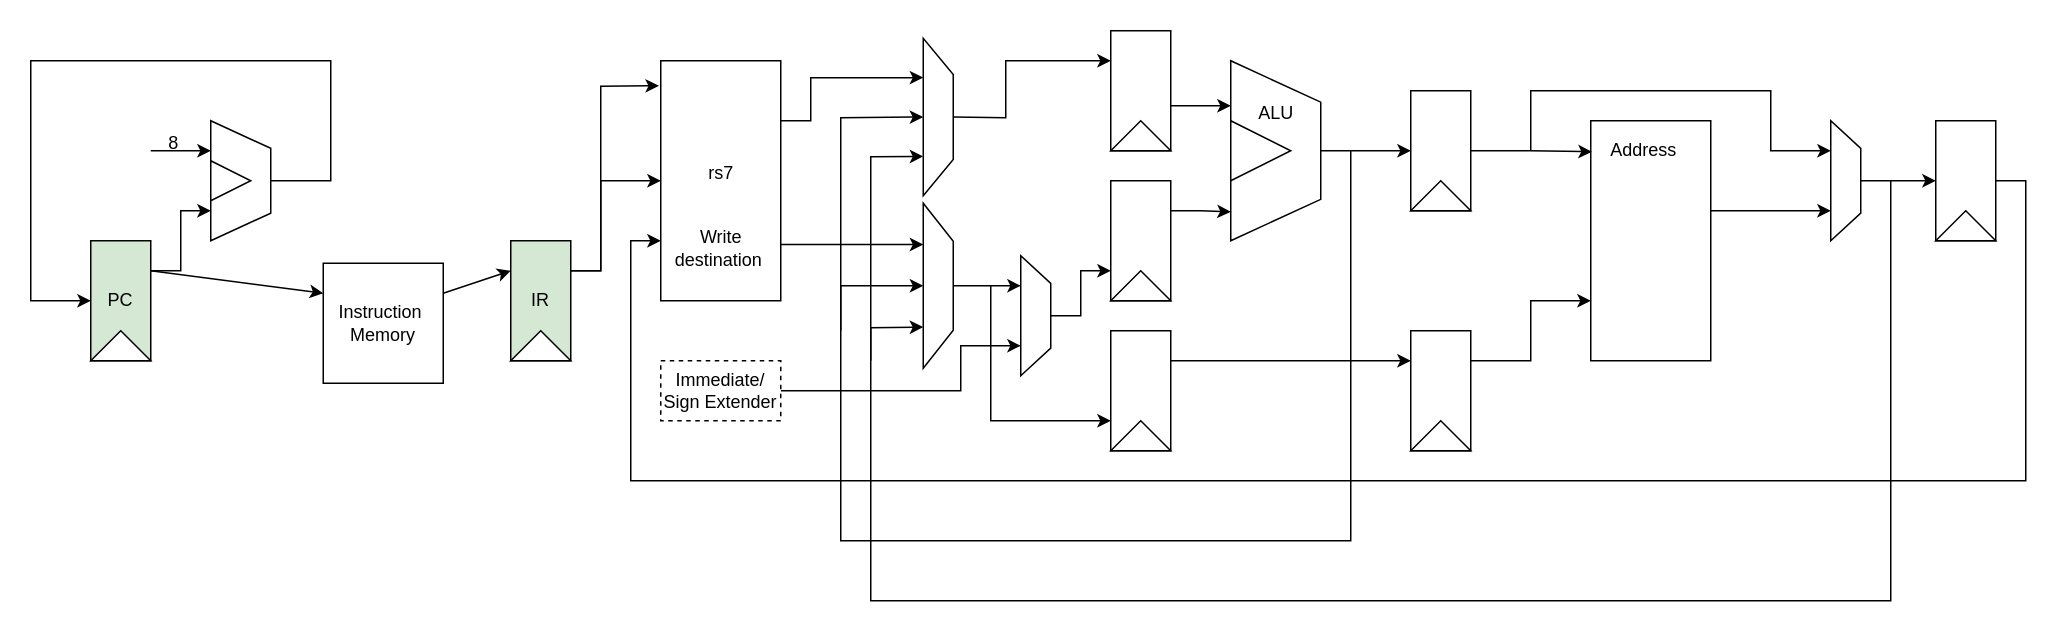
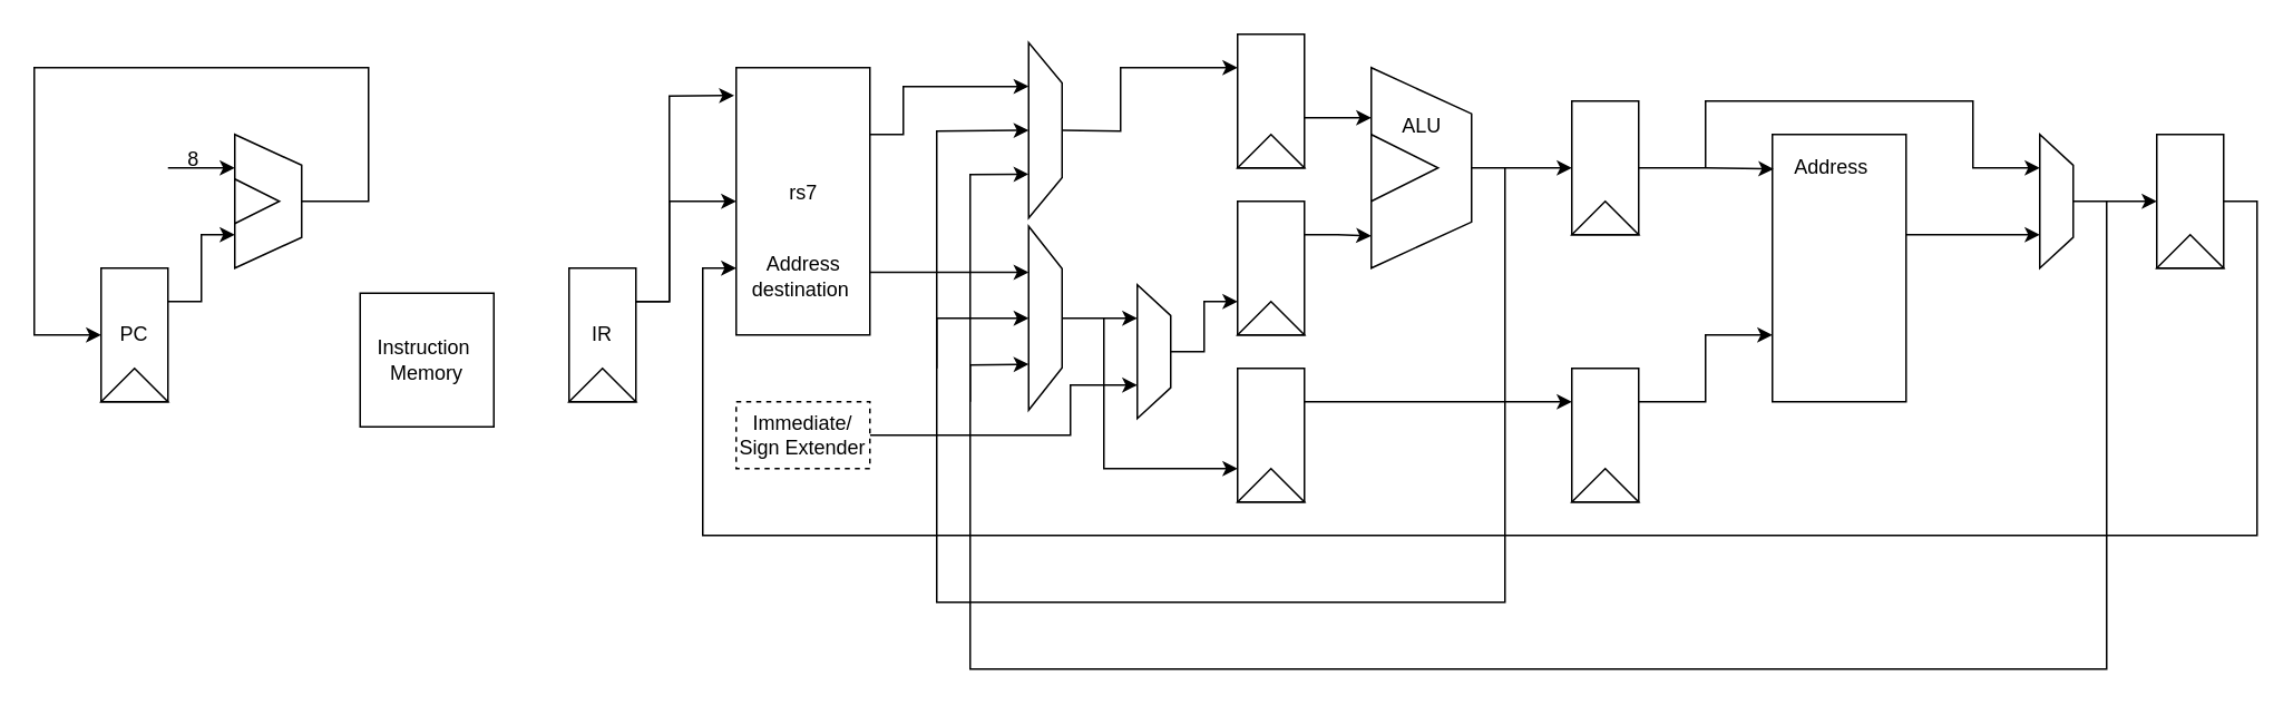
  <mxCell id="0" />
  <mxCell id="1" parent="0" />
  <mxCell id="2" value="" style="group" parent="1" vertex="1" connectable="0"><mxGeometry x="60" y="160" width="40" height="80" as="geometry" /></mxCell>
- <mxCell id="3" value="PC" style="rounded=0;whiteSpace=wrap;html=1;fillColor=#d5e8d4;" parent="2" vertex="1"><mxGeometry width="40" height="80" as="geometry" /></mxCell>
+ <mxCell id="3" value="PC" style="rounded=0;whiteSpace=wrap;html=1;" parent="2" vertex="1"><mxGeometry width="40" height="80" as="geometry" /></mxCell>
  <mxCell id="4" value="" style="triangle;whiteSpace=wrap;html=1;rotation=-180;direction=south;" parent="2" vertex="1"><mxGeometry y="60" width="40" height="20" as="geometry" /></mxCell>
  <mxCell id="5" value="" style="group" parent="1" vertex="1" connectable="0"><mxGeometry x="140" y="80" width="40" height="80" as="geometry" /></mxCell>
  <mxCell id="6" value="" style="verticalLabelPosition=middle;verticalAlign=middle;html=1;shape=trapezoid;perimeter=trapezoidPerimeter;whiteSpace=wrap;size=0.23;arcSize=10;flipV=1;labelPosition=center;align=center;rotation=-90;" parent="5" vertex="1"><mxGeometry x="-20" y="20" width="80" height="40" as="geometry" /></mxCell>
  <mxCell id="7" value="" style="triangle;whiteSpace=wrap;html=1;" parent="5" vertex="1"><mxGeometry y="26.667" width="26.667" height="26.667" as="geometry" /></mxCell>
- <mxCell id="8" value="" style="endArrow=classic;html=1;rounded=0;exitX=1;exitY=0.25;exitDx=0;exitDy=0;entryX=0;entryY=0.25;entryDx=0;entryDy=0;" parent="1" source="3" target="13" edge="1"><mxGeometry width="50" height="50" relative="1" as="geometry"><mxPoint x="170" y="350" as="sourcePoint" /><mxPoint x="180" y="180" as="targetPoint" /></mxGeometry></mxCell>
  <mxCell id="9" value="" style="endArrow=classic;html=1;rounded=0;entryX=0.25;entryY=0;entryDx=0;entryDy=0;" parent="1" target="6" edge="1"><mxGeometry width="50" height="50" relative="1" as="geometry"><mxPoint x="100" y="180" as="sourcePoint" /><mxPoint x="200" y="220" as="targetPoint" /><Array as="points"><mxPoint x="120" y="180" /><mxPoint x="120" y="140" /></Array></mxGeometry></mxCell>
  <mxCell id="10" value="" style="endArrow=classic;html=1;rounded=0;exitX=0.5;exitY=1;exitDx=0;exitDy=0;entryX=0;entryY=0.5;entryDx=0;entryDy=0;" parent="1" source="6" target="3" edge="1"><mxGeometry width="50" height="50" relative="1" as="geometry"><mxPoint x="210" y="120" as="sourcePoint" /><mxPoint x="20" y="200" as="targetPoint" /><Array as="points"><mxPoint x="220" y="120" /><mxPoint x="220" y="40" /><mxPoint x="20" y="40" /><mxPoint x="20" y="200" /></Array></mxGeometry></mxCell>
  <mxCell id="11" value="" style="endArrow=classic;html=1;rounded=0;entryX=0.75;entryY=0;entryDx=0;entryDy=0;" parent="1" target="6" edge="1"><mxGeometry width="50" height="50" relative="1" as="geometry"><mxPoint x="100" y="100" as="sourcePoint" /><mxPoint x="100" y="70" as="targetPoint" /></mxGeometry></mxCell>
  <mxCell id="12" value="8" style="text;html=1;align=center;verticalAlign=middle;resizable=0;points=[];autosize=1;strokeColor=none;fillColor=none;" parent="1" vertex="1"><mxGeometry x="100" y="80" width="30" height="30" as="geometry" /></mxCell>
  <mxCell id="13" value="Instruction&amp;nbsp;&lt;br&gt;Memory" style="rounded=0;whiteSpace=wrap;html=1;" parent="1" vertex="1"><mxGeometry x="215" y="175" width="80" height="80" as="geometry" /></mxCell>
  <mxCell id="14" value="" style="group" parent="1" vertex="1" connectable="0"><mxGeometry x="340" y="160" width="40" height="80" as="geometry" /></mxCell>
- <mxCell id="15" value="IR" style="rounded=0;whiteSpace=wrap;html=1;fillColor=#d5e8d4;" parent="14" vertex="1"><mxGeometry width="40" height="80" as="geometry" /></mxCell>
+ <mxCell id="15" value="IR" style="rounded=0;whiteSpace=wrap;html=1;" parent="14" vertex="1"><mxGeometry width="40" height="80" as="geometry" /></mxCell>
  <mxCell id="16" value="" style="triangle;whiteSpace=wrap;html=1;rotation=-180;direction=south;" parent="14" vertex="1"><mxGeometry y="60" width="40" height="20" as="geometry" /></mxCell>
- <mxCell id="17" value="" style="endArrow=classic;html=1;rounded=0;entryX=0;entryY=0.25;entryDx=0;entryDy=0;exitX=1;exitY=0.25;exitDx=0;exitDy=0;" parent="1" source="13" target="15" edge="1"><mxGeometry width="50" height="50" relative="1" as="geometry"><mxPoint x="330" y="360" as="sourcePoint" /><mxPoint x="380" y="310" as="targetPoint" /></mxGeometry></mxCell>
  <mxCell id="18" style="edgeStyle=orthogonalEdgeStyle;rounded=0;orthogonalLoop=1;jettySize=auto;html=1;exitX=1;exitY=0.25;exitDx=0;exitDy=0;entryX=0.75;entryY=0;entryDx=0;entryDy=0;" edge="1" parent="1" source="19" target="66"><mxGeometry relative="1" as="geometry"><mxPoint x="600" y="80" as="targetPoint" /><Array as="points"><mxPoint x="540" y="51" /></Array></mxGeometry></mxCell>
  <mxCell id="19" value="" style="rounded=0;whiteSpace=wrap;html=1;" parent="1" vertex="1"><mxGeometry x="440" y="40" width="80" height="160" as="geometry" /></mxCell>
  <mxCell id="20" value="" style="endArrow=classic;html=1;rounded=0;entryX=-0.015;entryY=0.104;entryDx=0;entryDy=0;exitX=1;exitY=0.25;exitDx=0;exitDy=0;entryPerimeter=0;" parent="1" source="15" target="19" edge="1"><mxGeometry width="50" height="50" relative="1" as="geometry"><mxPoint x="400" y="310" as="sourcePoint" /><mxPoint x="450" y="260" as="targetPoint" /><Array as="points"><mxPoint x="400" y="180" /><mxPoint x="400" y="57" /></Array></mxGeometry></mxCell>
  <mxCell id="21" value="" style="endArrow=classic;html=1;rounded=0;entryX=0;entryY=0.5;entryDx=0;entryDy=0;exitX=1;exitY=0.25;exitDx=0;exitDy=0;" parent="1" source="15" target="19" edge="1"><mxGeometry width="50" height="50" relative="1" as="geometry"><mxPoint x="420" y="310" as="sourcePoint" /><mxPoint x="470" y="260" as="targetPoint" /><Array as="points"><mxPoint x="400" y="180" /><mxPoint x="400" y="120" /></Array></mxGeometry></mxCell>
  <mxCell id="22" style="edgeStyle=orthogonalEdgeStyle;rounded=0;orthogonalLoop=1;jettySize=auto;html=1;entryX=0.25;entryY=0;entryDx=0;entryDy=0;" edge="1" parent="1" source="23" target="71"><mxGeometry relative="1" as="geometry"><Array as="points"><mxPoint x="640" y="260" /><mxPoint x="640" y="230" /></Array></mxGeometry></mxCell>
  <mxCell id="23" value="Immediate/&lt;br&gt;Sign Extender" style="rounded=0;whiteSpace=wrap;html=1;dashed=1;" parent="1" vertex="1"><mxGeometry x="440" y="240" width="80" height="40" as="geometry" /></mxCell>
  <mxCell id="24" value="rs7" style="text;html=1;align=center;verticalAlign=middle;resizable=0;points=[];autosize=1;strokeColor=none;fillColor=none;" parent="1" vertex="1"><mxGeometry x="460" y="100" width="40" height="30" as="geometry" /></mxCell>
  <mxCell id="25" style="edgeStyle=orthogonalEdgeStyle;rounded=0;orthogonalLoop=1;jettySize=auto;html=1;exitX=0.5;exitY=1;exitDx=0;exitDy=0;entryX=0.75;entryY=0;entryDx=0;entryDy=0;" edge="1" parent="1" source="26" target="71"><mxGeometry relative="1" as="geometry" /></mxCell>
  <mxCell id="26" value="" style="verticalLabelPosition=middle;verticalAlign=middle;html=1;shape=trapezoid;perimeter=trapezoidPerimeter;whiteSpace=wrap;size=0.23;arcSize=10;flipV=1;labelPosition=center;align=center;rotation=-90;" vertex="1" parent="1"><mxGeometry x="570" y="180" width="110" height="20" as="geometry" /></mxCell>
  <mxCell id="27" value="" style="group" vertex="1" connectable="0" parent="1"><mxGeometry x="740" y="20" width="40" height="80" as="geometry" /></mxCell>
  <mxCell id="28" value="" style="rounded=0;whiteSpace=wrap;html=1;" vertex="1" parent="27"><mxGeometry width="40" height="80" as="geometry" /></mxCell>
  <mxCell id="29" value="" style="triangle;whiteSpace=wrap;html=1;rotation=-180;direction=south;" vertex="1" parent="27"><mxGeometry y="60" width="40" height="20" as="geometry" /></mxCell>
  <mxCell id="30" value="" style="group" vertex="1" connectable="0" parent="1"><mxGeometry x="740" y="120" width="40" height="80" as="geometry" /></mxCell>
  <mxCell id="31" value="" style="rounded=0;whiteSpace=wrap;html=1;" vertex="1" parent="30"><mxGeometry width="40" height="80" as="geometry" /></mxCell>
  <mxCell id="32" value="" style="triangle;whiteSpace=wrap;html=1;rotation=-180;direction=south;" vertex="1" parent="30"><mxGeometry y="60" width="40" height="20" as="geometry" /></mxCell>
  <mxCell id="33" value="" style="group" vertex="1" connectable="0" parent="1"><mxGeometry x="820" y="40" width="60" height="120" as="geometry" /></mxCell>
  <mxCell id="34" value="" style="verticalLabelPosition=middle;verticalAlign=middle;html=1;shape=trapezoid;perimeter=trapezoidPerimeter;whiteSpace=wrap;size=0.23;arcSize=10;flipV=1;labelPosition=center;align=center;rotation=-90;" vertex="1" parent="33"><mxGeometry x="-30" y="30" width="120" height="60" as="geometry" /></mxCell>
  <mxCell id="35" value="" style="triangle;whiteSpace=wrap;html=1;" vertex="1" parent="33"><mxGeometry y="40" width="40" height="40" as="geometry" /></mxCell>
  <mxCell id="36" value="ALU" style="text;html=1;align=center;verticalAlign=middle;resizable=0;points=[];autosize=1;strokeColor=none;fillColor=none;" vertex="1" parent="33"><mxGeometry x="5" y="20" width="50" height="30" as="geometry" /></mxCell>
  <mxCell id="37" style="edgeStyle=orthogonalEdgeStyle;rounded=0;orthogonalLoop=1;jettySize=auto;html=1;entryX=0.75;entryY=0;entryDx=0;entryDy=0;" edge="1" parent="1" target="34"><mxGeometry relative="1" as="geometry"><mxPoint x="780" y="70" as="sourcePoint" /><Array as="points"><mxPoint x="790" y="70" /><mxPoint x="790" y="70" /></Array></mxGeometry></mxCell>
  <mxCell id="38" style="edgeStyle=orthogonalEdgeStyle;rounded=0;orthogonalLoop=1;jettySize=auto;html=1;exitX=1;exitY=0.25;exitDx=0;exitDy=0;entryX=0.161;entryY=1;entryDx=0;entryDy=0;entryPerimeter=0;" edge="1" parent="1" source="31" target="34"><mxGeometry relative="1" as="geometry" /></mxCell>
  <mxCell id="39" value="" style="group" vertex="1" connectable="0" parent="1"><mxGeometry x="940" y="60" width="40" height="80" as="geometry" /></mxCell>
  <mxCell id="40" value="" style="rounded=0;whiteSpace=wrap;html=1;" vertex="1" parent="39"><mxGeometry width="40" height="80" as="geometry" /></mxCell>
  <mxCell id="41" value="" style="triangle;whiteSpace=wrap;html=1;rotation=-180;direction=south;" vertex="1" parent="39"><mxGeometry y="60" width="40" height="20" as="geometry" /></mxCell>
  <mxCell id="42" style="edgeStyle=orthogonalEdgeStyle;rounded=0;orthogonalLoop=1;jettySize=auto;html=1;exitX=0.5;exitY=1;exitDx=0;exitDy=0;entryX=0;entryY=0.5;entryDx=0;entryDy=0;" edge="1" parent="1" source="34" target="40"><mxGeometry relative="1" as="geometry" /></mxCell>
  <mxCell id="43" style="edgeStyle=orthogonalEdgeStyle;rounded=0;orthogonalLoop=1;jettySize=auto;html=1;entryX=0.25;entryY=0;entryDx=0;entryDy=0;" edge="1" parent="1" source="44" target="55"><mxGeometry relative="1" as="geometry"><Array as="points"><mxPoint x="1160" y="140" /><mxPoint x="1160" y="140" /></Array></mxGeometry></mxCell>
  <mxCell id="44" value="" style="rounded=0;whiteSpace=wrap;html=1;" vertex="1" parent="1"><mxGeometry x="1060" y="80" width="80" height="160" as="geometry" /></mxCell>
  <mxCell id="45" value="" style="group" vertex="1" connectable="0" parent="1"><mxGeometry x="740" y="220" width="40" height="80" as="geometry" /></mxCell>
  <mxCell id="46" value="" style="rounded=0;whiteSpace=wrap;html=1;" vertex="1" parent="45"><mxGeometry width="40" height="80" as="geometry" /></mxCell>
  <mxCell id="47" value="" style="triangle;whiteSpace=wrap;html=1;rotation=-180;direction=south;" vertex="1" parent="45"><mxGeometry y="60" width="40" height="20" as="geometry" /></mxCell>
  <mxCell id="48" value="" style="group" vertex="1" connectable="0" parent="1"><mxGeometry x="940" y="220" width="40" height="80" as="geometry" /></mxCell>
  <mxCell id="49" value="" style="rounded=0;whiteSpace=wrap;html=1;" vertex="1" parent="48"><mxGeometry width="40" height="80" as="geometry" /></mxCell>
  <mxCell id="50" value="" style="triangle;whiteSpace=wrap;html=1;rotation=-180;direction=south;" vertex="1" parent="48"><mxGeometry y="60" width="40" height="20" as="geometry" /></mxCell>
  <mxCell id="51" style="edgeStyle=orthogonalEdgeStyle;rounded=0;orthogonalLoop=1;jettySize=auto;html=1;exitX=1;exitY=0.25;exitDx=0;exitDy=0;entryX=0;entryY=0.25;entryDx=0;entryDy=0;" edge="1" parent="1" source="46" target="49"><mxGeometry relative="1" as="geometry" /></mxCell>
  <mxCell id="52" style="edgeStyle=orthogonalEdgeStyle;rounded=0;orthogonalLoop=1;jettySize=auto;html=1;exitX=1;exitY=0.25;exitDx=0;exitDy=0;entryX=0;entryY=0.75;entryDx=0;entryDy=0;" edge="1" parent="1" source="49" target="44"><mxGeometry relative="1" as="geometry" /></mxCell>
  <mxCell id="53" value="Address" style="text;html=1;align=center;verticalAlign=middle;resizable=0;points=[];autosize=1;strokeColor=none;fillColor=none;" vertex="1" parent="1"><mxGeometry x="1060" y="85" width="70" height="30" as="geometry" /></mxCell>
  <mxCell id="54" style="edgeStyle=orthogonalEdgeStyle;rounded=0;orthogonalLoop=1;jettySize=auto;html=1;exitX=0.5;exitY=1;exitDx=0;exitDy=0;entryX=0;entryY=0.5;entryDx=0;entryDy=0;" edge="1" parent="1" source="55" target="59"><mxGeometry relative="1" as="geometry" /></mxCell>
  <mxCell id="55" value="" style="verticalLabelPosition=middle;verticalAlign=middle;html=1;shape=trapezoid;perimeter=trapezoidPerimeter;whiteSpace=wrap;size=0.23;arcSize=10;flipV=1;labelPosition=center;align=center;rotation=-90;" vertex="1" parent="1"><mxGeometry x="1190" y="110" width="80" height="20" as="geometry" /></mxCell>
  <mxCell id="56" style="edgeStyle=orthogonalEdgeStyle;rounded=0;orthogonalLoop=1;jettySize=auto;html=1;exitX=1;exitY=0.5;exitDx=0;exitDy=0;entryX=0.01;entryY=0.522;entryDx=0;entryDy=0;entryPerimeter=0;" edge="1" parent="1" source="40" target="53"><mxGeometry relative="1" as="geometry" /></mxCell>
  <mxCell id="57" value="" style="endArrow=classic;html=1;rounded=0;entryX=0.75;entryY=0;entryDx=0;entryDy=0;" edge="1" parent="1" target="55"><mxGeometry width="50" height="50" relative="1" as="geometry"><mxPoint x="1020" y="100" as="sourcePoint" /><mxPoint x="1220" y="60" as="targetPoint" /><Array as="points"><mxPoint x="1020" y="60" /><mxPoint x="1180" y="60" /><mxPoint x="1180" y="100" /></Array></mxGeometry></mxCell>
  <mxCell id="58" value="" style="group" vertex="1" connectable="0" parent="1"><mxGeometry x="1290" y="80" width="40" height="80" as="geometry" /></mxCell>
  <mxCell id="59" value="" style="rounded=0;whiteSpace=wrap;html=1;" vertex="1" parent="58"><mxGeometry width="40" height="80" as="geometry" /></mxCell>
  <mxCell id="60" value="" style="triangle;whiteSpace=wrap;html=1;rotation=-180;direction=south;" vertex="1" parent="58"><mxGeometry y="60" width="40" height="20" as="geometry" /></mxCell>
  <mxCell id="61" style="edgeStyle=orthogonalEdgeStyle;rounded=0;orthogonalLoop=1;jettySize=auto;html=1;entryX=0;entryY=0.75;entryDx=0;entryDy=0;" edge="1" parent="1" source="59" target="19"><mxGeometry relative="1" as="geometry"><mxPoint x="440" y="400" as="targetPoint" /><Array as="points"><mxPoint x="1350" y="120" /><mxPoint x="1350" y="320" /><mxPoint x="420" y="320" /><mxPoint x="420" y="160" /></Array></mxGeometry></mxCell>
  <mxCell id="62" style="edgeStyle=orthogonalEdgeStyle;rounded=0;orthogonalLoop=1;jettySize=auto;html=1;entryX=0.75;entryY=0;entryDx=0;entryDy=0;" edge="1" parent="1" source="63" target="26"><mxGeometry relative="1" as="geometry"><Array as="points"><mxPoint x="568" y="163" /></Array></mxGeometry></mxCell>
- <mxCell id="63" value="Write &lt;br&gt;destination&amp;nbsp;" style="text;html=1;align=center;verticalAlign=middle;resizable=0;points=[];autosize=1;strokeColor=none;fillColor=none;" vertex="1" parent="1"><mxGeometry x="440" y="145" width="80" height="40" as="geometry" /></mxCell>
+ <mxCell id="63" value="Address &lt;br&gt;destination&amp;nbsp;" style="text;html=1;align=center;verticalAlign=middle;resizable=0;points=[];autosize=1;strokeColor=none;fillColor=none;" vertex="1" parent="1"><mxGeometry x="440" y="145" width="80" height="40" as="geometry" /></mxCell>
  <mxCell id="64" value="" style="endArrow=classic;html=1;rounded=0;entryX=0.5;entryY=0;entryDx=0;entryDy=0;" edge="1" parent="1" target="26"><mxGeometry width="50" height="50" relative="1" as="geometry"><mxPoint x="900" y="100" as="sourcePoint" /><mxPoint x="610" y="220" as="targetPoint" /><Array as="points"><mxPoint x="900" y="360" /><mxPoint x="560" y="360" /><mxPoint x="560" y="190" /></Array></mxGeometry></mxCell>
  <mxCell id="65" value="" style="endArrow=classic;html=1;rounded=0;entryX=0.25;entryY=0;entryDx=0;entryDy=0;" edge="1" parent="1" target="26"><mxGeometry width="50" height="50" relative="1" as="geometry"><mxPoint x="1260" y="120" as="sourcePoint" /><mxPoint x="620" y="220" as="targetPoint" /><Array as="points"><mxPoint x="1260" y="400" /><mxPoint x="580" y="400" /><mxPoint x="580" y="218" /></Array></mxGeometry></mxCell>
  <mxCell id="66" value="" style="verticalLabelPosition=middle;verticalAlign=middle;html=1;shape=trapezoid;perimeter=trapezoidPerimeter;whiteSpace=wrap;size=0.23;arcSize=10;flipV=1;labelPosition=center;align=center;rotation=-90;" vertex="1" parent="1"><mxGeometry x="572.5" y="67.5" width="105" height="20" as="geometry" /></mxCell>
  <mxCell id="67" value="" style="endArrow=classic;html=1;rounded=0;entryX=0.5;entryY=0;entryDx=0;entryDy=0;" edge="1" parent="1" target="66"><mxGeometry width="50" height="50" relative="1" as="geometry"><mxPoint x="560" y="220" as="sourcePoint" /><mxPoint x="600" y="100" as="targetPoint" /><Array as="points"><mxPoint x="560" y="78" /></Array></mxGeometry></mxCell>
  <mxCell id="68" value="" style="endArrow=classic;html=1;rounded=0;entryX=0.25;entryY=0;entryDx=0;entryDy=0;" edge="1" parent="1" target="66"><mxGeometry width="50" height="50" relative="1" as="geometry"><mxPoint x="580" y="240" as="sourcePoint" /><mxPoint x="620" y="100" as="targetPoint" /><Array as="points"><mxPoint x="580" y="104" /></Array></mxGeometry></mxCell>
  <mxCell id="69" value="" style="endArrow=classic;html=1;rounded=0;entryX=0;entryY=0.25;entryDx=0;entryDy=0;exitX=0.5;exitY=1;exitDx=0;exitDy=0;" edge="1" parent="1" source="66" target="28"><mxGeometry width="50" height="50" relative="1" as="geometry"><mxPoint x="660" y="0" as="sourcePoint" /><mxPoint x="710" y="-50" as="targetPoint" /><Array as="points"><mxPoint x="670" y="78" /><mxPoint x="670" y="40" /></Array></mxGeometry></mxCell>
  <mxCell id="70" style="edgeStyle=orthogonalEdgeStyle;rounded=0;orthogonalLoop=1;jettySize=auto;html=1;entryX=0;entryY=0.75;entryDx=0;entryDy=0;" edge="1" parent="1" source="71" target="31"><mxGeometry relative="1" as="geometry"><Array as="points" /></mxGeometry></mxCell>
  <mxCell id="71" value="" style="verticalLabelPosition=middle;verticalAlign=middle;html=1;shape=trapezoid;perimeter=trapezoidPerimeter;whiteSpace=wrap;size=0.23;arcSize=10;flipV=1;labelPosition=center;align=center;rotation=-90;" vertex="1" parent="1"><mxGeometry x="650" y="200" width="80" height="20" as="geometry" /></mxCell>
  <mxCell id="72" value="" style="endArrow=classic;html=1;rounded=0;entryX=0;entryY=0.75;entryDx=0;entryDy=0;" edge="1" parent="1" target="46"><mxGeometry width="50" height="50" relative="1" as="geometry"><mxPoint x="660" y="190" as="sourcePoint" /><mxPoint x="690" y="260" as="targetPoint" /><Array as="points"><mxPoint x="660" y="280" /></Array></mxGeometry></mxCell>
